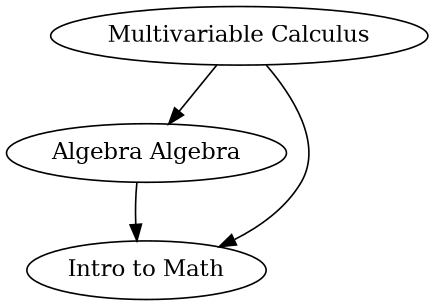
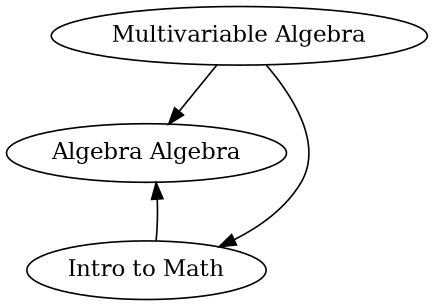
  digraph {
    n1 [label="Algebra Algebra"]
    "Intro to Math"
-   "Multivariable Calculus"
-   n1 -> "Intro to Math"
+   "Multivariable Calculus" [label="Multivariable Algebra"]
+   "Intro to Math" -> n1
    "Multivariable Calculus" -> n1
    "Multivariable Calculus" -> "Intro to Math"
  }
